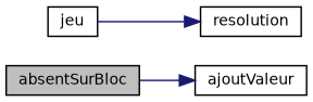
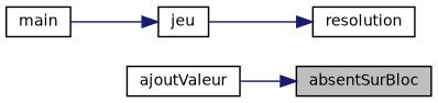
  digraph {
    rankdir=RL
    node [color=black fillcolor=white fontname=Helvetica fontsize=10 shape=record style=filled]
    edge [color=midnightblue dir=back fontname=Helvetica fontsize=10 labelfontname=Helvetica labelfontsize=10 style=solid]
    n1 [fillcolor=grey75 fontcolor=black height=0.2 label=absentSurBloc width=0.4]
    n2 [height=0.2 label=ajoutValeur width=0.4]
    n3 [height=0.2 label=resolution width=0.4]
    n4 [height=0.2 label=jeu width=0.4]
-   n2 -> n1
+   n5 [height=0.2 label=main width=0.4]
+   n1 -> n2
    n3 -> n4
+   n4 -> n5
  }
